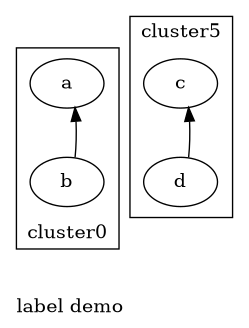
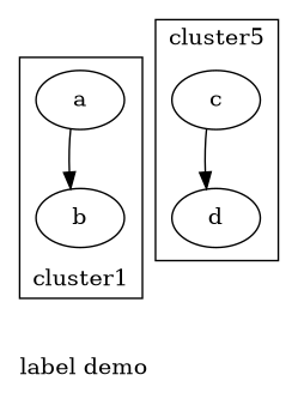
  digraph {
    fontname="DejaVu Serif"
    label="label demo"
    labeljust=left
    node [fontname="DejaVu Serif"]
    edge [fontname="DejaVu Serif"]
    a [height=0.50 width=0.75]
    b [height=0.50 width=0.75]
    c [height=0.50 width=0.75]
    d [height=0.50 width=0.75]
    subgraph cluster_1 {
-     label=cluster0
+     label=cluster1
      labelloc=bottom
      a
      b
    }
    subgraph cluster_2 {
      label=cluster5
      labelloc=top
      c
      d
    }
-   b -> a
-   d -> c
+   a -> b
+   c -> d
  }
